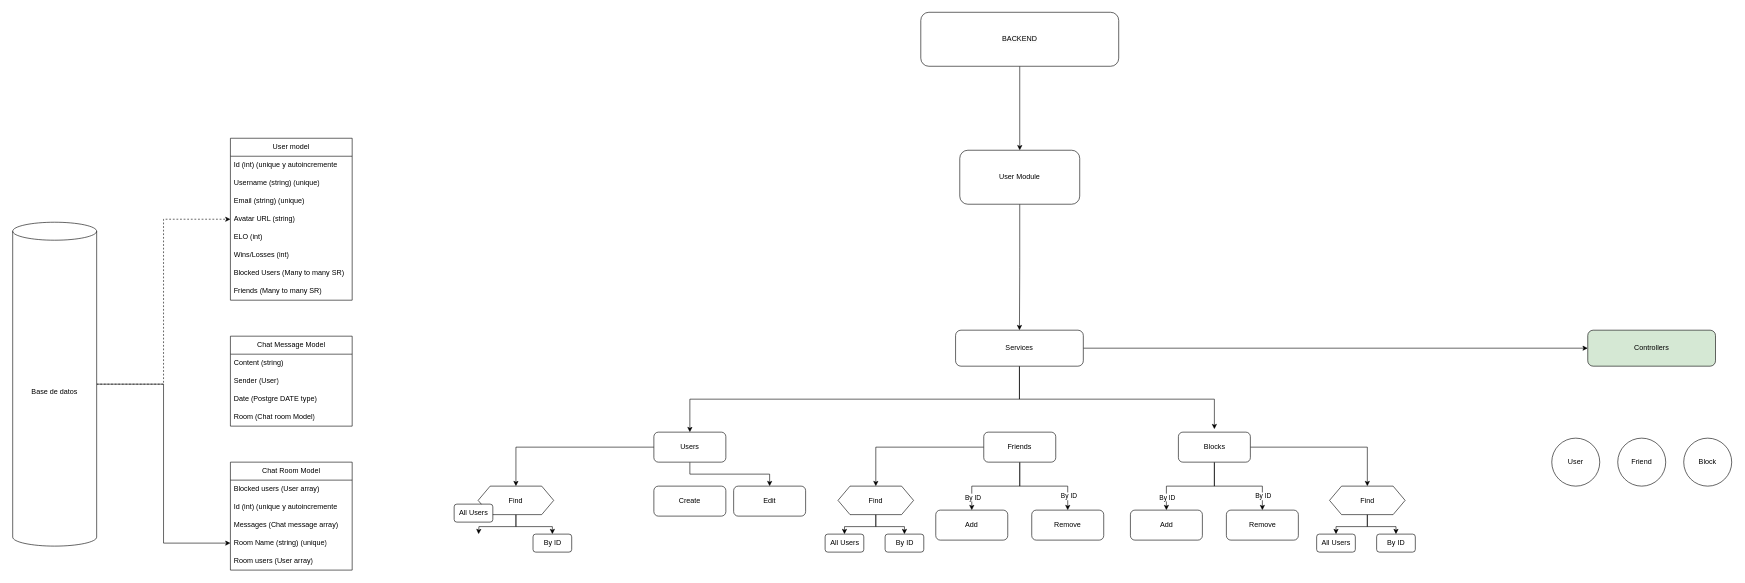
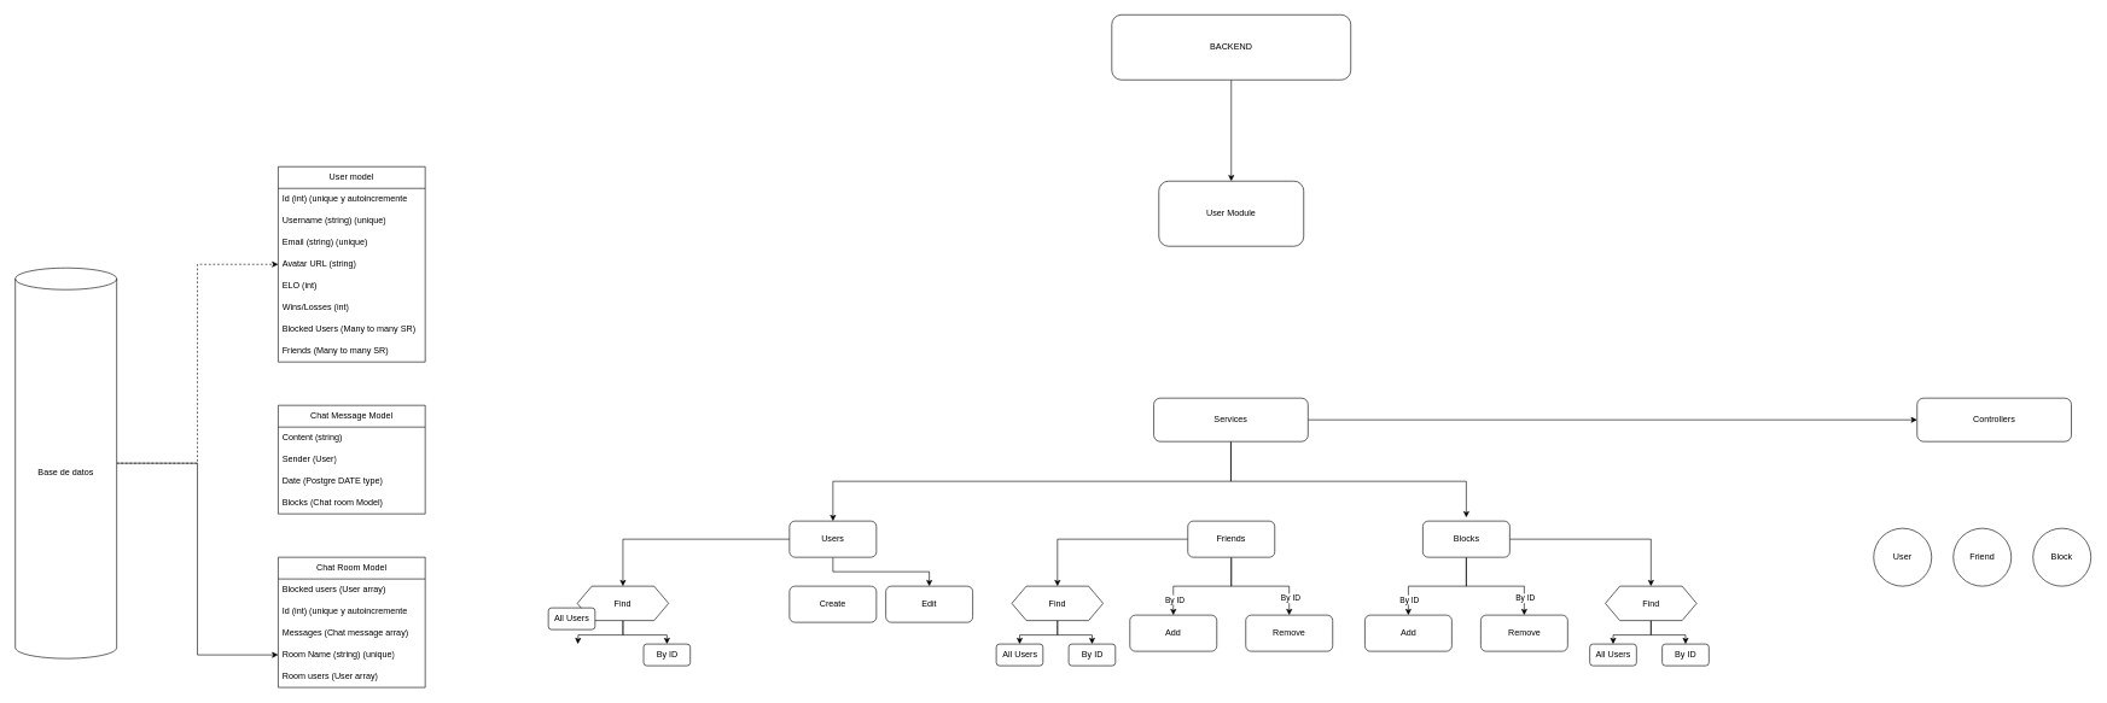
  <mxCell id="0" />
  <mxCell id="1" parent="0" />
  <mxCell id="2" style="edgeStyle=orthogonalEdgeStyle;rounded=0;orthogonalLoop=1;jettySize=auto;html=1;exitX=0.5;exitY=1;exitDx=0;exitDy=0;entryX=0.5;entryY=0;entryDx=0;entryDy=0;" edge="1" parent="1" source="3" target="70"><mxGeometry relative="1" as="geometry" /></mxCell>
  <mxCell id="3" value="&lt;meta charset=&quot;utf-8&quot;&gt;&lt;span style=&quot;color: rgb(0, 0, 0); font-family: Helvetica; font-size: 12px; font-style: normal; font-variant-ligatures: normal; font-variant-caps: normal; font-weight: 400; letter-spacing: normal; orphans: 2; text-align: center; text-indent: 0px; text-transform: none; widows: 2; word-spacing: 0px; -webkit-text-stroke-width: 0px; background-color: rgb(251, 251, 251); text-decoration-thickness: initial; text-decoration-style: initial; text-decoration-color: initial; float: none; display: inline !important;&quot;&gt;BACKEND&lt;/span&gt;" style="rounded=1;whiteSpace=wrap;html=1;" parent="1" vertex="1"><mxGeometry x="1534" y="20" width="330" height="90" as="geometry" /></mxCell>
  <mxCell id="4" style="edgeStyle=orthogonalEdgeStyle;rounded=0;orthogonalLoop=1;jettySize=auto;html=1;dashed=1;" parent="1" source="7" target="12" edge="1"><mxGeometry relative="1" as="geometry" /></mxCell>
  <mxCell id="5" style="edgeStyle=orthogonalEdgeStyle;rounded=0;orthogonalLoop=1;jettySize=auto;html=1;entryX=0;entryY=0.5;entryDx=0;entryDy=0;" parent="1" source="7" edge="1"><mxGeometry relative="1" as="geometry" /></mxCell>
  <mxCell id="6" style="edgeStyle=orthogonalEdgeStyle;rounded=0;orthogonalLoop=1;jettySize=auto;html=1;entryX=0;entryY=0.5;entryDx=0;entryDy=0;" parent="1" source="7" target="21" edge="1"><mxGeometry relative="1" as="geometry" /></mxCell>
  <mxCell id="7" value="Base de datos" style="shape=cylinder3;whiteSpace=wrap;html=1;boundedLbl=1;backgroundOutline=1;size=15;" parent="1" vertex="1"><mxGeometry x="20" y="370" width="140" height="540" as="geometry" /></mxCell>
  <mxCell id="8" value="User model" style="swimlane;fontStyle=0;childLayout=stackLayout;horizontal=1;startSize=30;horizontalStack=0;resizeParent=1;resizeParentMax=0;resizeLast=0;collapsible=1;marginBottom=0;whiteSpace=wrap;html=1;" parent="1" vertex="1"><mxGeometry x="383" y="230" width="203" height="270" as="geometry"><mxRectangle x="-333" y="300" width="100" height="30" as="alternateBounds" /></mxGeometry></mxCell>
  <mxCell id="9" value="Id (int) (unique y autoincremente" style="text;strokeColor=none;fillColor=none;align=left;verticalAlign=middle;spacingLeft=4;spacingRight=4;overflow=hidden;points=[[0,0.5],[1,0.5]];portConstraint=eastwest;rotatable=0;whiteSpace=wrap;html=1;" parent="8" vertex="1"><mxGeometry y="30" width="203" height="30" as="geometry" /></mxCell>
  <mxCell id="10" value="Username (string) (unique)" style="text;strokeColor=none;fillColor=none;align=left;verticalAlign=middle;spacingLeft=4;spacingRight=4;overflow=hidden;points=[[0,0.5],[1,0.5]];portConstraint=eastwest;rotatable=0;whiteSpace=wrap;html=1;" parent="8" vertex="1"><mxGeometry y="60" width="203" height="30" as="geometry" /></mxCell>
  <mxCell id="11" value="Email (string) (unique)" style="text;strokeColor=none;fillColor=none;align=left;verticalAlign=middle;spacingLeft=4;spacingRight=4;overflow=hidden;points=[[0,0.5],[1,0.5]];portConstraint=eastwest;rotatable=0;whiteSpace=wrap;html=1;" parent="8" vertex="1"><mxGeometry y="90" width="203" height="30" as="geometry" /></mxCell>
  <mxCell id="12" value="Avatar URL (string)" style="text;strokeColor=none;fillColor=none;align=left;verticalAlign=middle;spacingLeft=4;spacingRight=4;overflow=hidden;points=[[0,0.5],[1,0.5]];portConstraint=eastwest;rotatable=0;whiteSpace=wrap;html=1;" parent="8" vertex="1"><mxGeometry y="120" width="203" height="30" as="geometry" /></mxCell>
  <mxCell id="13" value="ELO (int)" style="text;strokeColor=none;fillColor=none;align=left;verticalAlign=middle;spacingLeft=4;spacingRight=4;overflow=hidden;points=[[0,0.5],[1,0.5]];portConstraint=eastwest;rotatable=0;whiteSpace=wrap;html=1;" parent="8" vertex="1"><mxGeometry y="150" width="203" height="30" as="geometry" /></mxCell>
  <mxCell id="14" value="Wins/Losses (int)" style="text;strokeColor=none;fillColor=none;align=left;verticalAlign=middle;spacingLeft=4;spacingRight=4;overflow=hidden;points=[[0,0.5],[1,0.5]];portConstraint=eastwest;rotatable=0;whiteSpace=wrap;html=1;" parent="8" vertex="1"><mxGeometry y="180" width="203" height="30" as="geometry" /></mxCell>
  <mxCell id="15" value="Blocked Users (Many to many SR)" style="text;strokeColor=none;fillColor=none;align=left;verticalAlign=middle;spacingLeft=4;spacingRight=4;overflow=hidden;points=[[0,0.5],[1,0.5]];portConstraint=eastwest;rotatable=0;whiteSpace=wrap;html=1;" parent="8" vertex="1"><mxGeometry y="210" width="203" height="30" as="geometry" /></mxCell>
  <mxCell id="16" value="Friends (Many to many SR)" style="text;strokeColor=none;fillColor=none;align=left;verticalAlign=middle;spacingLeft=4;spacingRight=4;overflow=hidden;points=[[0,0.5],[1,0.5]];portConstraint=eastwest;rotatable=0;whiteSpace=wrap;html=1;" parent="8" vertex="1"><mxGeometry y="240" width="203" height="30" as="geometry" /></mxCell>
  <mxCell id="17" value="Chat Room Model" style="swimlane;fontStyle=0;childLayout=stackLayout;horizontal=1;startSize=30;horizontalStack=0;resizeParent=1;resizeParentMax=0;resizeLast=0;collapsible=1;marginBottom=0;whiteSpace=wrap;html=1;" parent="1" vertex="1"><mxGeometry x="383" y="770" width="203" height="180" as="geometry"><mxRectangle x="-333" y="640" width="100" height="30" as="alternateBounds" /></mxGeometry></mxCell>
  <mxCell id="18" value="Blocked users (User array)" style="text;strokeColor=none;fillColor=none;align=left;verticalAlign=middle;spacingLeft=4;spacingRight=4;overflow=hidden;points=[[0,0.5],[1,0.5]];portConstraint=eastwest;rotatable=0;whiteSpace=wrap;html=1;" parent="17" vertex="1"><mxGeometry y="30" width="203" height="30" as="geometry" /></mxCell>
  <mxCell id="19" value="Id (int) (unique y autoincremente" style="text;strokeColor=none;fillColor=none;align=left;verticalAlign=middle;spacingLeft=4;spacingRight=4;overflow=hidden;points=[[0,0.5],[1,0.5]];portConstraint=eastwest;rotatable=0;whiteSpace=wrap;html=1;" parent="17" vertex="1"><mxGeometry y="60" width="203" height="30" as="geometry" /></mxCell>
  <mxCell id="20" value="Messages (Chat message array)" style="text;strokeColor=none;fillColor=none;align=left;verticalAlign=middle;spacingLeft=4;spacingRight=4;overflow=hidden;points=[[0,0.5],[1,0.5]];portConstraint=eastwest;rotatable=0;whiteSpace=wrap;html=1;" parent="17" vertex="1"><mxGeometry y="90" width="203" height="30" as="geometry" /></mxCell>
  <mxCell id="21" value="Room Name (string) (unique)" style="text;strokeColor=none;fillColor=none;align=left;verticalAlign=middle;spacingLeft=4;spacingRight=4;overflow=hidden;points=[[0,0.5],[1,0.5]];portConstraint=eastwest;rotatable=0;whiteSpace=wrap;html=1;" parent="17" vertex="1"><mxGeometry y="120" width="203" height="30" as="geometry" /></mxCell>
  <mxCell id="22" value="Room users (User array)" style="text;strokeColor=none;fillColor=none;align=left;verticalAlign=middle;spacingLeft=4;spacingRight=4;overflow=hidden;points=[[0,0.5],[1,0.5]];portConstraint=eastwest;rotatable=0;whiteSpace=wrap;html=1;" parent="17" vertex="1"><mxGeometry y="150" width="203" height="30" as="geometry" /></mxCell>
  <mxCell id="23" value="Chat Message Model" style="swimlane;fontStyle=0;childLayout=stackLayout;horizontal=1;startSize=30;horizontalStack=0;resizeParent=1;resizeParentMax=0;resizeLast=0;collapsible=1;marginBottom=0;whiteSpace=wrap;html=1;" parent="1" vertex="1"><mxGeometry x="383" y="560" width="203" height="150" as="geometry"><mxRectangle x="-333" y="640" width="100" height="30" as="alternateBounds" /></mxGeometry></mxCell>
  <mxCell id="24" value="Content (string)" style="text;strokeColor=none;fillColor=none;align=left;verticalAlign=middle;spacingLeft=4;spacingRight=4;overflow=hidden;points=[[0,0.5],[1,0.5]];portConstraint=eastwest;rotatable=0;whiteSpace=wrap;html=1;" parent="23" vertex="1"><mxGeometry y="30" width="203" height="30" as="geometry" /></mxCell>
  <mxCell id="25" value="Sender (User)" style="text;strokeColor=none;fillColor=none;align=left;verticalAlign=middle;spacingLeft=4;spacingRight=4;overflow=hidden;points=[[0,0.5],[1,0.5]];portConstraint=eastwest;rotatable=0;whiteSpace=wrap;html=1;" parent="23" vertex="1"><mxGeometry y="60" width="203" height="30" as="geometry" /></mxCell>
  <mxCell id="26" value="Date (Postgre DATE type)" style="text;strokeColor=none;fillColor=none;align=left;verticalAlign=middle;spacingLeft=4;spacingRight=4;overflow=hidden;points=[[0,0.5],[1,0.5]];portConstraint=eastwest;rotatable=0;whiteSpace=wrap;html=1;" parent="23" vertex="1"><mxGeometry y="90" width="203" height="30" as="geometry" /></mxCell>
- <mxCell id="27" value="Room (Chat room Model)" style="text;strokeColor=none;fillColor=none;align=left;verticalAlign=middle;spacingLeft=4;spacingRight=4;overflow=hidden;points=[[0,0.5],[1,0.5]];portConstraint=eastwest;rotatable=0;whiteSpace=wrap;html=1;" parent="23" vertex="1"><mxGeometry y="120" width="203" height="30" as="geometry" /></mxCell>
+ <mxCell id="27" value="Blocks (Chat room Model)" style="text;strokeColor=none;fillColor=none;align=left;verticalAlign=middle;spacingLeft=4;spacingRight=4;overflow=hidden;points=[[0,0.5],[1,0.5]];portConstraint=eastwest;rotatable=0;whiteSpace=wrap;html=1;" parent="23" vertex="1"><mxGeometry y="120" width="203" height="30" as="geometry" /></mxCell>
  <mxCell id="28" style="edgeStyle=orthogonalEdgeStyle;rounded=0;orthogonalLoop=1;jettySize=auto;html=1;exitX=0.5;exitY=1;exitDx=0;exitDy=0;" parent="1" source="3" target="3" edge="1"><mxGeometry relative="1" as="geometry" /></mxCell>
  <mxCell id="29" style="edgeStyle=orthogonalEdgeStyle;rounded=0;orthogonalLoop=1;jettySize=auto;html=1;exitX=0.5;exitY=1;exitDx=0;exitDy=0;" parent="1" source="32" target="35" edge="1"><mxGeometry relative="1" as="geometry" /></mxCell>
  <mxCell id="30" style="edgeStyle=orthogonalEdgeStyle;rounded=0;orthogonalLoop=1;jettySize=auto;html=1;" parent="1" edge="1"><mxGeometry relative="1" as="geometry"><mxPoint x="1698.5" y="605" as="sourcePoint" /><mxPoint x="2023.5" y="715" as="targetPoint" /><Array as="points"><mxPoint x="1698.5" y="665" /><mxPoint x="2023.5" y="665" /></Array></mxGeometry></mxCell>
  <mxCell id="31" style="edgeStyle=orthogonalEdgeStyle;rounded=0;orthogonalLoop=1;jettySize=auto;html=1;exitX=1;exitY=0.5;exitDx=0;exitDy=0;" edge="1" parent="1" source="32" target="71"><mxGeometry relative="1" as="geometry" /></mxCell>
  <mxCell id="32" value="Services" style="rounded=1;whiteSpace=wrap;html=1;" parent="1" vertex="1"><mxGeometry x="1592" y="550" width="213" height="60" as="geometry" /></mxCell>
  <mxCell id="33" style="edgeStyle=orthogonalEdgeStyle;rounded=0;orthogonalLoop=1;jettySize=auto;html=1;exitX=0.5;exitY=1;exitDx=0;exitDy=0;" parent="1" source="35" target="37" edge="1"><mxGeometry relative="1" as="geometry" /></mxCell>
  <mxCell id="34" style="edgeStyle=orthogonalEdgeStyle;rounded=0;orthogonalLoop=1;jettySize=auto;html=1;exitX=0;exitY=0.5;exitDx=0;exitDy=0;entryX=0.5;entryY=0;entryDx=0;entryDy=0;" parent="1" source="35" target="40" edge="1"><mxGeometry relative="1" as="geometry" /></mxCell>
  <mxCell id="35" value="Users" style="rounded=1;whiteSpace=wrap;html=1;" parent="1" vertex="1"><mxGeometry x="1089" y="720" width="120" height="50" as="geometry" /></mxCell>
  <mxCell id="36" value="Create" style="rounded=1;whiteSpace=wrap;html=1;" parent="1" vertex="1"><mxGeometry x="1089" y="810" width="120" height="50" as="geometry" /></mxCell>
  <mxCell id="37" value="Edit" style="rounded=1;whiteSpace=wrap;html=1;" parent="1" vertex="1"><mxGeometry x="1222" y="810" width="120" height="50" as="geometry" /></mxCell>
  <mxCell id="38" style="edgeStyle=orthogonalEdgeStyle;rounded=0;orthogonalLoop=1;jettySize=auto;html=1;exitX=0.5;exitY=1;exitDx=0;exitDy=0;" parent="1" source="40" edge="1"><mxGeometry relative="1" as="geometry"><mxPoint x="796.75" y="890" as="targetPoint" /></mxGeometry></mxCell>
  <mxCell id="39" style="edgeStyle=orthogonalEdgeStyle;rounded=0;orthogonalLoop=1;jettySize=auto;html=1;exitX=0.5;exitY=1;exitDx=0;exitDy=0;entryX=0.5;entryY=0;entryDx=0;entryDy=0;" parent="1" source="40" target="42" edge="1"><mxGeometry relative="1" as="geometry" /></mxCell>
  <mxCell id="40" value="Find" style="shape=hexagon;perimeter=hexagonPerimeter2;whiteSpace=wrap;html=1;fixedSize=1;" parent="1" vertex="1"><mxGeometry x="796" y="810" width="126" height="47.5" as="geometry" /></mxCell>
  <mxCell id="41" value="All Users" style="rounded=1;whiteSpace=wrap;html=1;" parent="1" vertex="1"><mxGeometry x="756" y="840" width="64.5" height="30" as="geometry" /></mxCell>
  <mxCell id="42" value="By ID" style="rounded=1;whiteSpace=wrap;html=1;" parent="1" vertex="1"><mxGeometry x="887.5" y="890" width="64.5" height="30" as="geometry" /></mxCell>
  <mxCell id="43" style="edgeStyle=orthogonalEdgeStyle;rounded=0;orthogonalLoop=1;jettySize=auto;html=1;exitX=0.5;exitY=1;exitDx=0;exitDy=0;" parent="1" source="48" target="50" edge="1"><mxGeometry relative="1" as="geometry" /></mxCell>
  <mxCell id="44" value="By ID" style="edgeLabel;html=1;align=center;verticalAlign=middle;resizable=0;points=[];" parent="43" vertex="1" connectable="0"><mxGeometry x="0.725" y="1" relative="1" as="geometry"><mxPoint as="offset" /></mxGeometry></mxCell>
  <mxCell id="45" style="edgeStyle=orthogonalEdgeStyle;rounded=0;orthogonalLoop=1;jettySize=auto;html=1;exitX=0.5;exitY=1;exitDx=0;exitDy=0;entryX=0.5;entryY=0;entryDx=0;entryDy=0;" parent="1" source="48" target="49" edge="1"><mxGeometry relative="1" as="geometry" /></mxCell>
  <mxCell id="46" value="By ID" style="edgeLabel;html=1;align=center;verticalAlign=middle;resizable=0;points=[];" parent="45" vertex="1" connectable="0"><mxGeometry x="0.7" y="1" relative="1" as="geometry"><mxPoint as="offset" /></mxGeometry></mxCell>
  <mxCell id="47" style="edgeStyle=orthogonalEdgeStyle;rounded=0;orthogonalLoop=1;jettySize=auto;html=1;exitX=0;exitY=0.5;exitDx=0;exitDy=0;entryX=0.5;entryY=0;entryDx=0;entryDy=0;" parent="1" source="48" target="53" edge="1"><mxGeometry relative="1" as="geometry" /></mxCell>
  <mxCell id="48" value="Friends" style="rounded=1;whiteSpace=wrap;html=1;" parent="1" vertex="1"><mxGeometry x="1639" y="720" width="120" height="50" as="geometry" /></mxCell>
  <mxCell id="49" value="Remove" style="rounded=1;whiteSpace=wrap;html=1;" parent="1" vertex="1"><mxGeometry x="1719" y="850" width="120" height="50" as="geometry" /></mxCell>
  <mxCell id="50" value="Add" style="rounded=1;whiteSpace=wrap;html=1;" parent="1" vertex="1"><mxGeometry x="1559" y="850" width="120" height="50" as="geometry" /></mxCell>
  <mxCell id="51" style="edgeStyle=orthogonalEdgeStyle;rounded=0;orthogonalLoop=1;jettySize=auto;html=1;exitX=0.5;exitY=1;exitDx=0;exitDy=0;" parent="1" source="53" target="54" edge="1"><mxGeometry relative="1" as="geometry" /></mxCell>
  <mxCell id="52" style="edgeStyle=orthogonalEdgeStyle;rounded=0;orthogonalLoop=1;jettySize=auto;html=1;exitX=0.5;exitY=1;exitDx=0;exitDy=0;entryX=0.5;entryY=0;entryDx=0;entryDy=0;" parent="1" source="53" target="55" edge="1"><mxGeometry relative="1" as="geometry" /></mxCell>
  <mxCell id="53" value="Find" style="shape=hexagon;perimeter=hexagonPerimeter2;whiteSpace=wrap;html=1;fixedSize=1;" parent="1" vertex="1"><mxGeometry x="1396" y="810" width="126" height="47.5" as="geometry" /></mxCell>
  <mxCell id="54" value="All Users" style="rounded=1;whiteSpace=wrap;html=1;" parent="1" vertex="1"><mxGeometry x="1374.5" y="890" width="64.5" height="30" as="geometry" /></mxCell>
  <mxCell id="55" value="By ID" style="rounded=1;whiteSpace=wrap;html=1;" parent="1" vertex="1"><mxGeometry x="1474.5" y="890" width="64.5" height="30" as="geometry" /></mxCell>
  <mxCell id="56" style="edgeStyle=orthogonalEdgeStyle;rounded=0;orthogonalLoop=1;jettySize=auto;html=1;exitX=0.5;exitY=1;exitDx=0;exitDy=0;" parent="1" source="61" target="63" edge="1"><mxGeometry relative="1" as="geometry" /></mxCell>
  <mxCell id="57" value="By ID" style="edgeLabel;html=1;align=center;verticalAlign=middle;resizable=0;points=[];" parent="56" vertex="1" connectable="0"><mxGeometry x="0.725" y="1" relative="1" as="geometry"><mxPoint as="offset" /></mxGeometry></mxCell>
  <mxCell id="58" style="edgeStyle=orthogonalEdgeStyle;rounded=0;orthogonalLoop=1;jettySize=auto;html=1;exitX=0.5;exitY=1;exitDx=0;exitDy=0;entryX=0.5;entryY=0;entryDx=0;entryDy=0;" parent="1" source="61" target="62" edge="1"><mxGeometry relative="1" as="geometry" /></mxCell>
  <mxCell id="59" value="By ID" style="edgeLabel;html=1;align=center;verticalAlign=middle;resizable=0;points=[];" parent="58" vertex="1" connectable="0"><mxGeometry x="0.7" y="1" relative="1" as="geometry"><mxPoint as="offset" /></mxGeometry></mxCell>
  <mxCell id="60" style="edgeStyle=orthogonalEdgeStyle;rounded=0;orthogonalLoop=1;jettySize=auto;html=1;" parent="1" source="61" target="66" edge="1"><mxGeometry relative="1" as="geometry" /></mxCell>
  <mxCell id="61" value="Blocks" style="rounded=1;whiteSpace=wrap;html=1;" parent="1" vertex="1"><mxGeometry x="1963.5" y="720" width="120" height="50" as="geometry" /></mxCell>
  <mxCell id="62" value="Remove" style="rounded=1;whiteSpace=wrap;html=1;" parent="1" vertex="1"><mxGeometry x="2043.5" y="850" width="120" height="50" as="geometry" /></mxCell>
  <mxCell id="63" value="Add" style="rounded=1;whiteSpace=wrap;html=1;" parent="1" vertex="1"><mxGeometry x="1883.5" y="850" width="120" height="50" as="geometry" /></mxCell>
  <mxCell id="64" style="edgeStyle=orthogonalEdgeStyle;rounded=0;orthogonalLoop=1;jettySize=auto;html=1;exitX=0.5;exitY=1;exitDx=0;exitDy=0;" parent="1" source="66" target="67" edge="1"><mxGeometry relative="1" as="geometry" /></mxCell>
  <mxCell id="65" style="edgeStyle=orthogonalEdgeStyle;rounded=0;orthogonalLoop=1;jettySize=auto;html=1;exitX=0.5;exitY=1;exitDx=0;exitDy=0;entryX=0.5;entryY=0;entryDx=0;entryDy=0;" parent="1" source="66" target="68" edge="1"><mxGeometry relative="1" as="geometry" /></mxCell>
  <mxCell id="66" value="Find" style="shape=hexagon;perimeter=hexagonPerimeter2;whiteSpace=wrap;html=1;fixedSize=1;" parent="1" vertex="1"><mxGeometry x="2215.5" y="810" width="126" height="47.5" as="geometry" /></mxCell>
  <mxCell id="67" value="All Users" style="rounded=1;whiteSpace=wrap;html=1;" parent="1" vertex="1"><mxGeometry x="2194" y="890" width="64.5" height="30" as="geometry" /></mxCell>
  <mxCell id="68" value="By ID" style="rounded=1;whiteSpace=wrap;html=1;" parent="1" vertex="1"><mxGeometry x="2294" y="890" width="64.5" height="30" as="geometry" /></mxCell>
- <mxCell id="69" style="edgeStyle=orthogonalEdgeStyle;rounded=0;orthogonalLoop=1;jettySize=auto;html=1;exitX=0.5;exitY=1;exitDx=0;exitDy=0;entryX=0.5;entryY=0;entryDx=0;entryDy=0;" edge="1" parent="1" source="70" target="32"><mxGeometry relative="1" as="geometry" /></mxCell>
  <mxCell id="70" value="User Module" style="rounded=1;whiteSpace=wrap;html=1;" vertex="1" parent="1"><mxGeometry x="1599" y="250" width="200" height="90" as="geometry" /></mxCell>
- <mxCell id="71" value="&lt;div&gt;Controllers&lt;/div&gt;" style="rounded=1;whiteSpace=wrap;html=1;fillColor=#d5e8d4;" vertex="1" parent="1"><mxGeometry x="2646" y="550" width="213" height="60" as="geometry" /></mxCell>
+ <mxCell id="71" value="&lt;div&gt;Controllers&lt;/div&gt;" style="rounded=1;whiteSpace=wrap;html=1;" vertex="1" parent="1"><mxGeometry x="2646" y="550" width="213" height="60" as="geometry" /></mxCell>
  <mxCell id="72" value="User" style="ellipse;whiteSpace=wrap;html=1;aspect=fixed;" vertex="1" parent="1"><mxGeometry x="2586" y="730" width="80" height="80" as="geometry" /></mxCell>
  <mxCell id="73" value="Friend" style="ellipse;whiteSpace=wrap;html=1;aspect=fixed;" vertex="1" parent="1"><mxGeometry x="2696" y="730" width="80" height="80" as="geometry" /></mxCell>
  <mxCell id="74" value="Block" style="ellipse;whiteSpace=wrap;html=1;aspect=fixed;" vertex="1" parent="1"><mxGeometry x="2806" y="730" width="80" height="80" as="geometry" /></mxCell>
